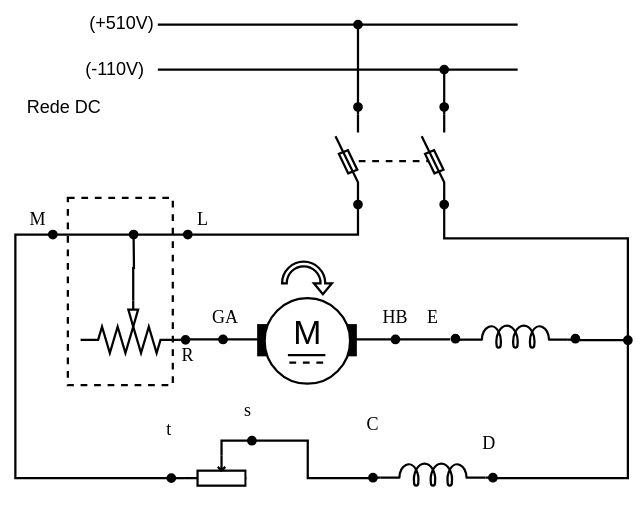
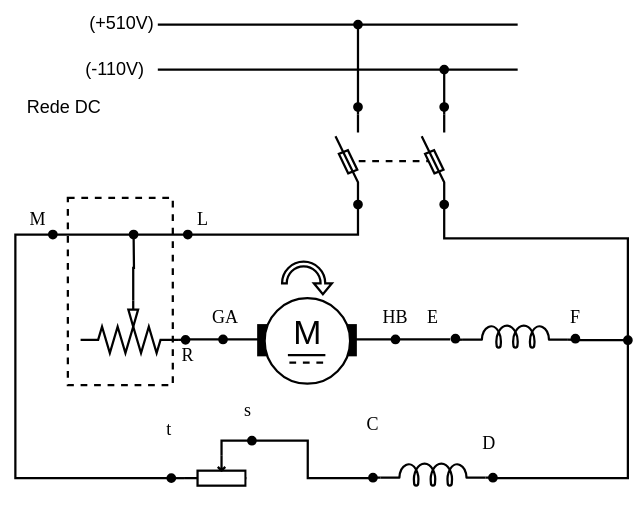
  <mxCell id="0" />
  <mxCell id="1" parent="0" />
  <mxCell id="2" value="" style="endArrow=none;dashed=1;html=1;strokeWidth=3;" parent="1" edge="1"><mxGeometry width="50" height="50" relative="1" as="geometry"><mxPoint x="460" y="214" as="sourcePoint" /><mxPoint x="580" y="214" as="targetPoint" /></mxGeometry></mxCell>
  <mxCell id="3" value="" style="rounded=0;whiteSpace=wrap;html=1;strokeColor=#000000;strokeWidth=3;fillColor=#FFFFFF;dashed=1;" parent="1" vertex="1"><mxGeometry x="90" y="263" width="140" height="250" as="geometry" /></mxCell>
  <mxCell id="4" style="edgeStyle=orthogonalEdgeStyle;rounded=0;orthogonalLoop=1;jettySize=auto;html=1;exitX=0;exitY=0.645;exitDx=0;exitDy=0;exitPerimeter=0;endArrow=oval;endFill=1;endSize=10;strokeWidth=3;" parent="1" source="6" edge="1"><mxGeometry relative="1" as="geometry"><mxPoint x="497" y="636" as="targetPoint" /></mxGeometry></mxCell>
  <mxCell id="5" style="edgeStyle=orthogonalEdgeStyle;rounded=0;orthogonalLoop=1;jettySize=auto;html=1;exitX=1;exitY=0.645;exitDx=0;exitDy=0;exitPerimeter=0;endArrow=oval;endFill=1;endSize=10;strokeWidth=3;" parent="1" source="6" edge="1"><mxGeometry relative="1" as="geometry"><mxPoint x="657" y="636" as="targetPoint" /></mxGeometry></mxCell>
  <mxCell id="6" value="" style="pointerEvents=1;verticalLabelPosition=bottom;shadow=0;dashed=0;align=center;html=1;verticalAlign=top;shape=mxgraph.electrical.inductors.inductor_5;strokeWidth=3;" parent="1" vertex="1"><mxGeometry x="507" y="617" width="140" height="30" as="geometry" /></mxCell>
  <mxCell id="7" style="edgeStyle=orthogonalEdgeStyle;rounded=0;orthogonalLoop=1;jettySize=auto;html=1;exitX=0.5;exitY=1;exitDx=0;exitDy=0;exitPerimeter=0;endArrow=oval;endFill=1;strokeWidth=3;endSize=10;" parent="1" source="9" edge="1"><mxGeometry relative="1" as="geometry"><mxPoint x="335" y="587" as="targetPoint" /></mxGeometry></mxCell>
  <mxCell id="8" style="edgeStyle=orthogonalEdgeStyle;rounded=0;orthogonalLoop=1;jettySize=auto;html=1;exitX=1;exitY=0.25;exitDx=0;exitDy=0;exitPerimeter=0;startArrow=none;startFill=0;startSize=10;endArrow=oval;endFill=1;endSize=10;strokeWidth=3;" parent="1" source="9" edge="1"><mxGeometry relative="1" as="geometry"><mxPoint x="228" y="637.529" as="targetPoint" /></mxGeometry></mxCell>
  <mxCell id="9" value="" style="pointerEvents=1;verticalLabelPosition=bottom;shadow=0;dashed=0;align=center;html=1;verticalAlign=top;shape=mxgraph.electrical.resistors.potentiometer_1;strokeWidth=3;rotation=-180;" parent="1" vertex="1"><mxGeometry x="245" y="607" width="100" height="40" as="geometry" /></mxCell>
  <mxCell id="10" value="" style="rounded=0;whiteSpace=wrap;html=1;strokeWidth=3;strokeColor=#FFFFFF;" parent="1" vertex="1"><mxGeometry x="330" y="607" width="20" height="60" as="geometry" /></mxCell>
  <mxCell id="11" value="" style="endArrow=none;html=1;strokeWidth=3;rounded=0;" parent="1" edge="1"><mxGeometry width="50" height="50" relative="1" as="geometry"><mxPoint x="330" y="587" as="sourcePoint" /><mxPoint x="492" y="637" as="targetPoint" /><Array as="points"><mxPoint x="410" y="587" /><mxPoint x="410" y="637" /></Array></mxGeometry></mxCell>
  <mxCell id="12" style="edgeStyle=orthogonalEdgeStyle;rounded=0;orthogonalLoop=1;jettySize=auto;html=1;exitX=1;exitY=0.645;exitDx=0;exitDy=0;exitPerimeter=0;endArrow=oval;endFill=1;endSize=10;strokeWidth=3;" parent="1" source="14" edge="1"><mxGeometry relative="1" as="geometry"><mxPoint x="767" y="451" as="targetPoint" /></mxGeometry></mxCell>
  <mxCell id="13" style="edgeStyle=orthogonalEdgeStyle;rounded=0;orthogonalLoop=1;jettySize=auto;html=1;exitX=0;exitY=0.645;exitDx=0;exitDy=0;exitPerimeter=0;endArrow=oval;endFill=1;endSize=10;strokeWidth=3;" parent="1" source="14" edge="1"><mxGeometry relative="1" as="geometry"><mxPoint x="607" y="451" as="targetPoint" /></mxGeometry></mxCell>
  <mxCell id="14" value="" style="pointerEvents=1;verticalLabelPosition=bottom;shadow=0;dashed=0;align=center;html=1;verticalAlign=top;shape=mxgraph.electrical.inductors.inductor_5;strokeWidth=3;" parent="1" vertex="1"><mxGeometry x="617" y="433" width="140" height="30" as="geometry" /></mxCell>
  <mxCell id="15" value="" style="endArrow=oval;html=1;strokeWidth=3;rounded=0;entryX=0;entryY=1;entryDx=0;entryDy=0;entryPerimeter=0;endFill=1;endSize=10;" parent="1" target="20" edge="1"><mxGeometry width="50" height="50" relative="1" as="geometry"><mxPoint x="657" y="637" as="sourcePoint" /><mxPoint x="637" y="317" as="targetPoint" /><Array as="points"><mxPoint x="837" y="637" /><mxPoint x="837" y="317" /><mxPoint x="592" y="317" /></Array></mxGeometry></mxCell>
  <mxCell id="16" value="" style="pointerEvents=1;verticalLabelPosition=bottom;shadow=0;dashed=0;align=center;html=1;verticalAlign=top;shape=mxgraph.electrical.miscellaneous.fuse_2;strokeColor=#FFFFFF;strokeWidth=3;" parent="1" vertex="1"><mxGeometry x="477" y="157" width="100" height="20" as="geometry" /></mxCell>
  <mxCell id="17" style="edgeStyle=orthogonalEdgeStyle;rounded=0;orthogonalLoop=1;jettySize=auto;html=1;exitX=1;exitY=1;exitDx=0;exitDy=0;exitPerimeter=0;startArrow=none;startFill=0;startSize=6;endArrow=oval;endFill=1;endSize=10;strokeWidth=3;" parent="1" source="18" edge="1"><mxGeometry relative="1" as="geometry"><mxPoint x="477" y="142" as="targetPoint" /></mxGeometry></mxCell>
  <mxCell id="18" value="" style="pointerEvents=1;verticalLabelPosition=bottom;shadow=0;dashed=0;align=center;html=1;verticalAlign=top;shape=mxgraph.electrical.electro-mechanical.fuse;strokeWidth=3;fillColor=#FFFFFF;direction=north;" parent="1" vertex="1"><mxGeometry x="447" y="152" width="30" height="120" as="geometry" /></mxCell>
  <mxCell id="19" style="edgeStyle=orthogonalEdgeStyle;rounded=0;orthogonalLoop=1;jettySize=auto;html=1;exitX=1;exitY=1;exitDx=0;exitDy=0;exitPerimeter=0;startArrow=none;startFill=0;startSize=6;endArrow=oval;endFill=1;endSize=10;strokeWidth=3;" parent="1" source="20" edge="1"><mxGeometry relative="1" as="geometry"><mxPoint x="592" y="142" as="targetPoint" /></mxGeometry></mxCell>
  <mxCell id="20" value="" style="pointerEvents=1;verticalLabelPosition=bottom;shadow=0;dashed=0;align=center;html=1;verticalAlign=top;shape=mxgraph.electrical.electro-mechanical.fuse;strokeWidth=3;fillColor=#FFFFFF;direction=north;" parent="1" vertex="1"><mxGeometry x="562" y="152" width="30" height="120" as="geometry" /></mxCell>
  <mxCell id="21" value="" style="endArrow=oval;html=1;strokeWidth=3;endFill=1;endSize=10;" parent="1" edge="1"><mxGeometry width="50" height="50" relative="1" as="geometry"><mxPoint x="767" y="453" as="sourcePoint" /><mxPoint x="837" y="453" as="targetPoint" /></mxGeometry></mxCell>
  <mxCell id="22" value="" style="group" parent="1" vertex="1" connectable="0"><mxGeometry x="297" y="397" width="230" height="114" as="geometry" /></mxCell>
  <mxCell id="23" value="" style="endArrow=oval;startArrow=oval;html=1;strokeWidth=3;startFill=1;endFill=1;endSize=10;startSize=10;" parent="22" edge="1"><mxGeometry width="50" height="50" relative="1" as="geometry"><mxPoint y="55" as="sourcePoint" /><mxPoint x="230" y="55" as="targetPoint" /></mxGeometry></mxCell>
  <mxCell id="24" value="" style="rounded=0;whiteSpace=wrap;html=1;strokeColor=#000000;strokeWidth=3;fillColor=#000000;" parent="22" vertex="1"><mxGeometry x="47" y="36" width="130" height="40" as="geometry" /></mxCell>
  <mxCell id="25" value="" style="ellipse;whiteSpace=wrap;html=1;aspect=fixed;strokeColor=#000000;strokeWidth=3;fillColor=#FFFFFF;" parent="22" vertex="1"><mxGeometry x="55.5" width="114" height="114" as="geometry" /></mxCell>
  <mxCell id="26" value="&lt;font style=&quot;font-size: 45px&quot;&gt;M&lt;/font&gt;" style="text;html=1;strokeColor=none;fillColor=none;align=center;verticalAlign=middle;whiteSpace=wrap;rounded=0;" parent="22" vertex="1"><mxGeometry x="92.5" y="36" width="40" height="20" as="geometry" /></mxCell>
  <mxCell id="27" value="" style="group" parent="22" vertex="1" connectable="0"><mxGeometry x="86.5" y="76" width="52" height="10" as="geometry" /></mxCell>
  <mxCell id="28" value="" style="endArrow=none;dashed=1;html=1;strokeWidth=3;" parent="27" edge="1"><mxGeometry width="50" height="50" relative="1" as="geometry"><mxPoint x="2" y="10" as="sourcePoint" /><mxPoint x="52" y="10" as="targetPoint" /></mxGeometry></mxCell>
  <mxCell id="29" value="" style="endArrow=none;html=1;strokeWidth=3;" parent="27" edge="1"><mxGeometry width="50" height="50" relative="1" as="geometry"><mxPoint as="sourcePoint" /><mxPoint x="50" as="targetPoint" /></mxGeometry></mxCell>
  <mxCell id="30" value="&lt;font style=&quot;font-size: 24px&quot; face=&quot;Verdana&quot;&gt;GA&lt;/font&gt;" style="text;html=1;strokeColor=none;fillColor=none;align=center;verticalAlign=middle;whiteSpace=wrap;rounded=0;dashed=1;" parent="22" vertex="1"><mxGeometry x="-17" y="16" width="40" height="20" as="geometry" /></mxCell>
  <mxCell id="31" value="&lt;font style=&quot;font-size: 24px&quot; face=&quot;Verdana&quot;&gt;HB&lt;/font&gt;" style="text;html=1;strokeColor=none;fillColor=none;align=center;verticalAlign=middle;whiteSpace=wrap;rounded=0;dashed=1;" parent="22" vertex="1"><mxGeometry x="210" y="16" width="40" height="20" as="geometry" /></mxCell>
  <mxCell id="32" value="" style="endArrow=none;html=1;strokeWidth=3;" parent="1" edge="1"><mxGeometry width="50" height="50" relative="1" as="geometry"><mxPoint x="530" y="452" as="sourcePoint" /><mxPoint x="600" y="452" as="targetPoint" /></mxGeometry></mxCell>
  <mxCell id="33" style="edgeStyle=orthogonalEdgeStyle;rounded=0;orthogonalLoop=1;jettySize=auto;html=1;exitX=0;exitY=0.25;exitDx=0;exitDy=0;exitPerimeter=0;startArrow=none;startFill=0;startSize=10;endArrow=oval;endFill=1;endSize=10;strokeWidth=3;" parent="1" source="35" edge="1"><mxGeometry relative="1" as="geometry"><mxPoint x="247" y="452.294" as="targetPoint" /></mxGeometry></mxCell>
  <mxCell id="34" style="edgeStyle=orthogonalEdgeStyle;rounded=0;orthogonalLoop=1;jettySize=auto;html=1;exitX=0.46;exitY=1;exitDx=0;exitDy=0;exitPerimeter=0;startArrow=none;startFill=0;startSize=10;endArrow=oval;endFill=1;endSize=10;strokeWidth=3;" parent="1" source="35" edge="1"><mxGeometry relative="1" as="geometry"><mxPoint x="177.706" y="312" as="targetPoint" /></mxGeometry></mxCell>
  <mxCell id="35" value="" style="pointerEvents=1;verticalLabelPosition=bottom;shadow=0;dashed=0;align=center;html=1;verticalAlign=top;shape=mxgraph.electrical.resistors.resistor,_adjustable_contact;strokeColor=#000000;strokeWidth=3;fillColor=#FFFFFF;rotation=-180;" parent="1" vertex="1"><mxGeometry x="107" y="400" width="130" height="70" as="geometry" /></mxCell>
  <mxCell id="36" value="" style="endArrow=none;html=1;strokeWidth=3;rounded=0;" parent="1" edge="1"><mxGeometry width="50" height="50" relative="1" as="geometry"><mxPoint x="70" y="312" as="sourcePoint" /><mxPoint x="230" y="637" as="targetPoint" /><Array as="points"><mxPoint x="20" y="312" /><mxPoint x="20" y="637" /></Array></mxGeometry></mxCell>
  <mxCell id="37" value="" style="endArrow=oval;html=1;strokeWidth=3;entryX=0;entryY=1;entryDx=0;entryDy=0;entryPerimeter=0;rounded=0;endFill=1;endSize=10;startArrow=oval;startFill=1;startSize=10;" parent="1" target="18" edge="1"><mxGeometry width="50" height="50" relative="1" as="geometry"><mxPoint x="250" y="312" as="sourcePoint" /><mxPoint x="400" y="352" as="targetPoint" /><Array as="points"><mxPoint x="477" y="312" /></Array></mxGeometry></mxCell>
  <mxCell id="38" value="" style="endArrow=none;html=1;strokeWidth=3;" parent="1" edge="1"><mxGeometry width="50" height="50" relative="1" as="geometry"><mxPoint x="250" y="452" as="sourcePoint" /><mxPoint x="300" y="452" as="targetPoint" /></mxGeometry></mxCell>
  <mxCell id="39" value="" style="endArrow=none;html=1;strokeWidth=3;startArrow=oval;startFill=1;endSize=6;startSize=10;" parent="1" edge="1"><mxGeometry width="50" height="50" relative="1" as="geometry"><mxPoint x="70" y="312" as="sourcePoint" /><mxPoint x="250" y="312" as="targetPoint" /></mxGeometry></mxCell>
  <mxCell id="40" value="&lt;font style=&quot;font-size: 24px&quot; face=&quot;Verdana&quot;&gt;t&lt;/font&gt;" style="text;html=1;strokeColor=none;fillColor=none;align=center;verticalAlign=middle;whiteSpace=wrap;rounded=0;dashed=1;" parent="1" vertex="1"><mxGeometry x="205" y="562" width="40" height="20" as="geometry" /></mxCell>
  <mxCell id="41" value="&lt;font style=&quot;font-size: 24px&quot; face=&quot;Verdana&quot;&gt;s&lt;/font&gt;" style="text;html=1;strokeColor=none;fillColor=none;align=center;verticalAlign=middle;whiteSpace=wrap;rounded=0;dashed=1;" parent="1" vertex="1"><mxGeometry x="310" y="537" width="40" height="20" as="geometry" /></mxCell>
  <mxCell id="42" value="&lt;font style=&quot;font-size: 24px&quot; face=&quot;Verdana&quot;&gt;C&lt;/font&gt;" style="text;html=1;strokeColor=none;fillColor=none;align=center;verticalAlign=middle;whiteSpace=wrap;rounded=0;dashed=1;" parent="1" vertex="1"><mxGeometry x="477" y="555" width="40" height="20" as="geometry" /></mxCell>
  <mxCell id="43" value="&lt;font style=&quot;font-size: 24px&quot; face=&quot;Verdana&quot;&gt;D&lt;/font&gt;" style="text;html=1;strokeColor=none;fillColor=none;align=center;verticalAlign=middle;whiteSpace=wrap;rounded=0;dashed=1;" parent="1" vertex="1"><mxGeometry x="632" y="580" width="40" height="20" as="geometry" /></mxCell>
  <mxCell id="44" value="" style="html=1;shadow=0;dashed=0;align=center;verticalAlign=middle;shape=mxgraph.arrows2.uTurnArrow;dy=3.12;arrowHead=24.1;dx2=14.49;strokeColor=#000000;strokeWidth=3;fillColor=#FFFFFF;rotation=90;" parent="1" vertex="1"><mxGeometry x="402" y="322" width="14" height="66.5" as="geometry" /></mxCell>
  <mxCell id="45" value="&lt;font style=&quot;font-size: 24px&quot; face=&quot;Verdana&quot;&gt;E&lt;/font&gt;" style="text;html=1;strokeColor=none;fillColor=none;align=center;verticalAlign=middle;whiteSpace=wrap;rounded=0;dashed=1;" parent="1" vertex="1"><mxGeometry x="557" y="413" width="40" height="20" as="geometry" /></mxCell>
+ <mxCell id="46" value="&lt;font style=&quot;font-size: 24px&quot; face=&quot;Verdana&quot;&gt;F&lt;/font&gt;" style="text;html=1;strokeColor=none;fillColor=none;align=center;verticalAlign=middle;whiteSpace=wrap;rounded=0;dashed=1;" parent="1" vertex="1"><mxGeometry x="747" y="413" width="40" height="20" as="geometry" /></mxCell>
  <mxCell id="47" value="&lt;font style=&quot;font-size: 24px&quot; face=&quot;Verdana&quot;&gt;R&lt;/font&gt;" style="text;html=1;strokeColor=none;fillColor=none;align=center;verticalAlign=middle;whiteSpace=wrap;rounded=0;dashed=1;" parent="1" vertex="1"><mxGeometry x="230" y="463" width="40" height="20" as="geometry" /></mxCell>
  <mxCell id="48" value="&lt;font style=&quot;font-size: 24px&quot; face=&quot;Verdana&quot;&gt;L&lt;/font&gt;" style="text;html=1;strokeColor=none;fillColor=none;align=center;verticalAlign=middle;whiteSpace=wrap;rounded=0;dashed=1;" parent="1" vertex="1"><mxGeometry x="250" y="282" width="40" height="20" as="geometry" /></mxCell>
  <mxCell id="49" value="&lt;font style=&quot;font-size: 24px&quot; face=&quot;Verdana&quot;&gt;M&lt;/font&gt;" style="text;html=1;strokeColor=none;fillColor=none;align=center;verticalAlign=middle;whiteSpace=wrap;rounded=0;dashed=1;" parent="1" vertex="1"><mxGeometry x="30" y="282" width="40" height="20" as="geometry" /></mxCell>
  <mxCell id="50" value="" style="endArrow=none;html=1;strokeWidth=3;" parent="1" edge="1"><mxGeometry width="50" height="50" relative="1" as="geometry"><mxPoint x="210" y="32" as="sourcePoint" /><mxPoint x="690" y="32" as="targetPoint" /></mxGeometry></mxCell>
  <mxCell id="51" value="" style="endArrow=none;html=1;strokeWidth=3;" parent="1" edge="1"><mxGeometry width="50" height="50" relative="1" as="geometry"><mxPoint x="210" y="92" as="sourcePoint" /><mxPoint x="690" y="92" as="targetPoint" /></mxGeometry></mxCell>
  <mxCell id="52" value="" style="endArrow=oval;html=1;strokeWidth=3;endFill=1;endSize=10;" parent="1" edge="1"><mxGeometry width="50" height="50" relative="1" as="geometry"><mxPoint x="477" y="142" as="sourcePoint" /><mxPoint x="477" y="32" as="targetPoint" /></mxGeometry></mxCell>
  <mxCell id="53" value="" style="endArrow=oval;html=1;strokeWidth=3;endFill=1;endSize=10;" parent="1" edge="1"><mxGeometry width="50" height="50" relative="1" as="geometry"><mxPoint x="592" y="142" as="sourcePoint" /><mxPoint x="592" y="92" as="targetPoint" /></mxGeometry></mxCell>
  <mxCell id="54" value="&lt;div style=&quot;font-size: 24px&quot;&gt;&lt;font style=&quot;font-size: 24px&quot;&gt;Rede DC&lt;br&gt;&lt;/font&gt;&lt;/div&gt;" style="text;html=1;strokeColor=none;fillColor=none;align=center;verticalAlign=middle;whiteSpace=wrap;rounded=0;dashed=1;" parent="1" vertex="1"><mxGeometry x="20" y="132" width="130" height="20" as="geometry" /></mxCell>
  <mxCell id="55" value="&lt;font style=&quot;font-size: 24px&quot;&gt;(+510V)&lt;/font&gt;" style="text;html=1;strokeColor=none;fillColor=none;align=center;verticalAlign=middle;whiteSpace=wrap;rounded=0;dashed=1;" parent="1" vertex="1"><mxGeometry x="142" y="20" width="40" height="20" as="geometry" /></mxCell>
  <mxCell id="56" value="&lt;font style=&quot;font-size: 24px&quot;&gt;(-110V)&lt;/font&gt;" style="text;html=1;strokeColor=none;fillColor=none;align=center;verticalAlign=middle;whiteSpace=wrap;rounded=0;dashed=1;" parent="1" vertex="1"><mxGeometry x="133" y="82" width="40" height="20" as="geometry" /></mxCell>
